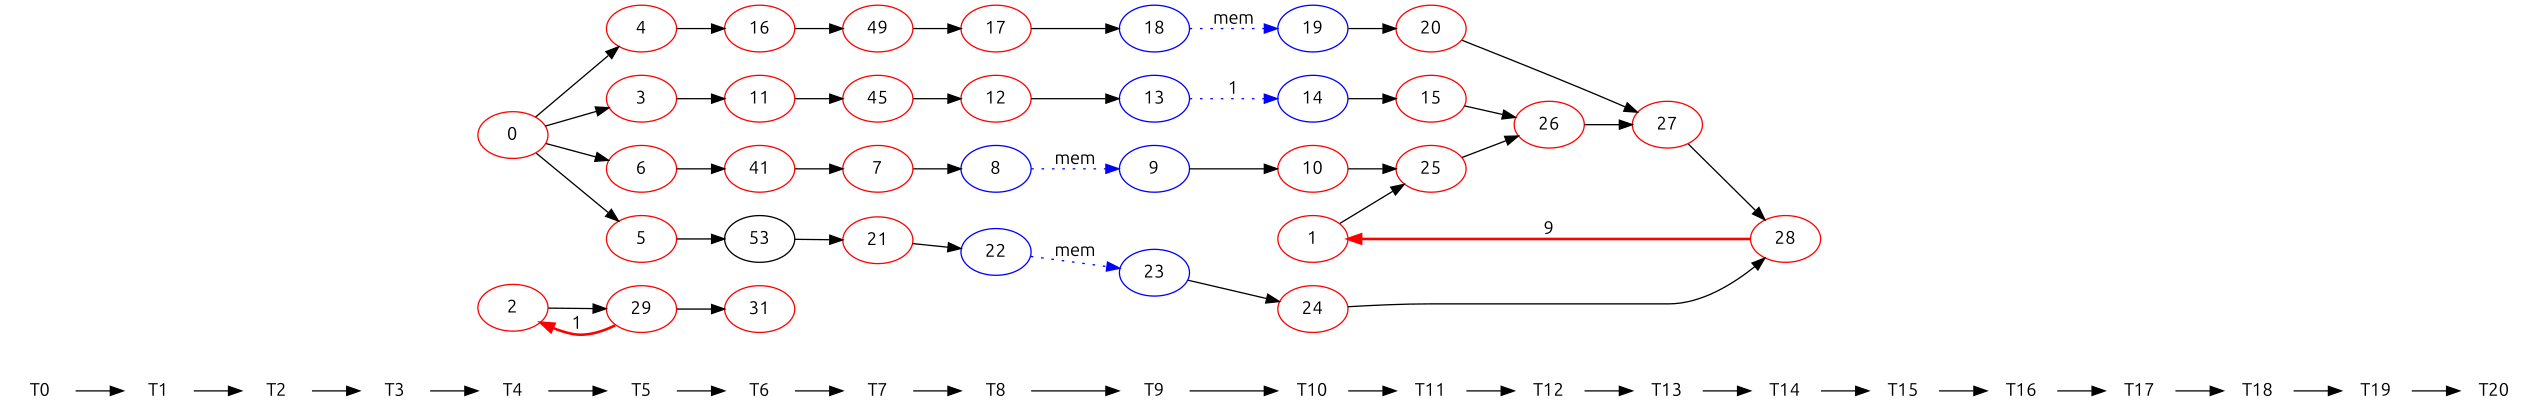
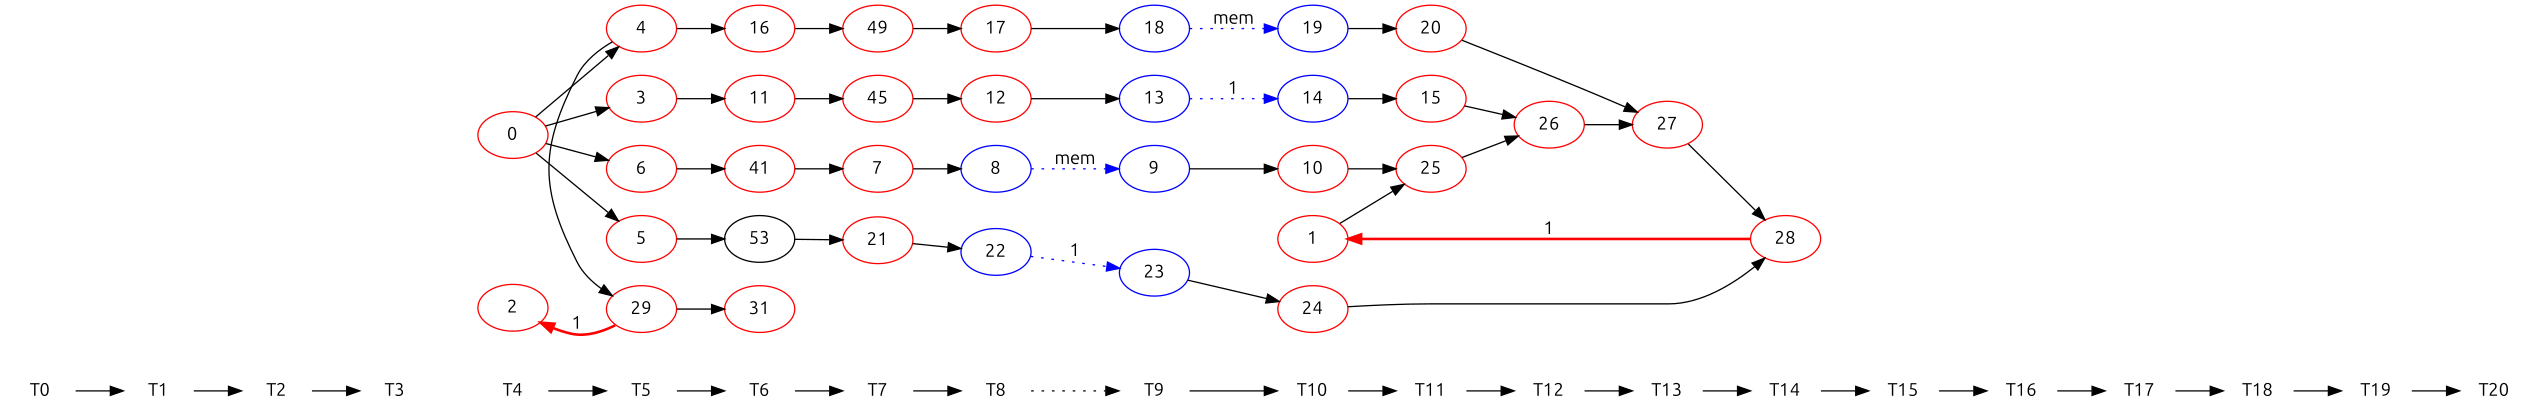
  digraph {
    fontname=Ubuntu
    rankdir=LR
    node [fontname=Ubuntu color=red]
    edge [fontname=Ubuntu]
    T0 [shape=plaintext color=""]
    T1 [shape=plaintext color=""]
    T2 [shape=plaintext color=""]
    T3 [shape=plaintext color=""]
    T4 [shape=plaintext color=""]
    T5 [shape=plaintext color=""]
    T6 [shape=plaintext color=""]
    T7 [shape=plaintext color=""]
    T8 [shape=plaintext color=""]
    T9 [shape=plaintext color=""]
    T10 [shape=plaintext color=""]
    T11 [shape=plaintext color=""]
    T12 [shape=plaintext color=""]
    T13 [shape=plaintext color=""]
    T14 [shape=plaintext color=""]
    T15 [shape=plaintext color=""]
    T16 [shape=plaintext color=""]
    T17 [shape=plaintext color=""]
    T18 [shape=plaintext color=""]
    T19 [shape=plaintext color=""]
    T20 [shape=plaintext]
    0
    2
    3
    4
    5
    6
    29
    11
    16
    31
    41
    53 [color=black]
    7
    21
    45
    49
    8 [color=blue]
    12
    17
    22 [color=blue]
    9 [color=blue]
    13 [color=blue]
    18 [color=blue]
    23 [color=blue]
    1
    10
    14 [color=blue]
    19 [color=blue]
    24
    15
    20
    25
    26
    27
    28
    subgraph sub_1 {
      T0
      T1
      T2
      T3
      T4
      T5
      T6
      T7
      T8
      T9
      T10
      T11
      T12
      T13
      T14
      T15
      T16
      T17
      T18
      T19
      T20
    }
    subgraph sub_2 {
      rank=source
      T0
    }
    subgraph sub_3 {
      rank=same
    }
    subgraph sub_4 {
      rank=same
    }
    subgraph sub_5 {
      rank=same
    }
    subgraph sub_6 {
      rank=same
    }
    subgraph sub_7 {
      rank=same
      T4
      0
      2
    }
    subgraph sub_8 {
      rank=same
      T5
      3
      4
      5
      6
      29
    }
    subgraph sub_9 {
      rank=same
      T6
      11
      16
      31
      41
      53
    }
    subgraph sub_10 {
      rank=same
      T7
      7
      21
      45
      49
    }
    subgraph sub_11 {
      rank=same
      T8
      8
      12
      17
      22
    }
    subgraph sub_12 {
      rank=same
      T9
      9
      13
      18
      23
    }
    subgraph sub_13 {
      rank=same
      T10
      1
      10
      14
      19
      24
    }
    subgraph sub_14 {
      rank=same
      T11
      15
      20
      25
    }
    subgraph sub_15 {
      rank=same
      T12
      26
    }
    subgraph sub_16 {
      rank=same
      T13
      27
    }
    subgraph sub_17 {
      rank=same
      T14
      28
    }
    subgraph sub_18 {
      rank=same
    }
    subgraph sub_19 {
      rank=same
    }
    subgraph sub_20 {
      rank=same
    }
    subgraph sub_21 {
      rank=same
    }
    subgraph sub_22 {
      rank=same
    }
    subgraph sub_23 {
      rank=same
    }
    T0 -> T1
    T1 -> T2
    T2 -> T3
-   T3 -> T4
    T4 -> T5
    T5 -> T6
    T6 -> T7
    T7 -> T8
-   T8 -> T9
+   T8 -> T9 [style=dotted]
    T9 -> T10
    T10 -> T11
    T11 -> T12
    T12 -> T13
    T13 -> T14
    T14 -> T15
    T15 -> T16
    T16 -> T17
    T17 -> T18
    T18 -> T19
    T19 -> T20
    0 -> 3
    0 -> 4
    0 -> 5
    0 -> 6
-   2 -> 29
+   4 -> 29
    3 -> 11
    4 -> 16
    5 -> 53
    6 -> 41
    29 -> 2 [color=red label=1 style=bold]
    29 -> 31
    11 -> 45
    16 -> 49
    41 -> 7
    53 -> 21
    7 -> 8
    21 -> 22
    45 -> 12
    49 -> 17
    8 -> 9 [color=blue label=mem style=dotted]
    12 -> 13
    17 -> 18
-   22 -> 23 [color=blue label=mem style=dotted]
+   22 -> 23 [color=blue label=1 style=dotted]
    9 -> 10
    13 -> 14 [color=blue label=1 style=dotted]
    18 -> 19 [color=blue label=mem style=dotted]
    23 -> 24
    1 -> 25
    10 -> 25
    14 -> 15
    19 -> 20
    24 -> 28
    15 -> 26
    20 -> 27
    25 -> 26
    26 -> 27
    27 -> 28
-   28 -> 1 [color=red label=9 style=bold]
+   28 -> 1 [color=red label=1 style=bold]
  }
